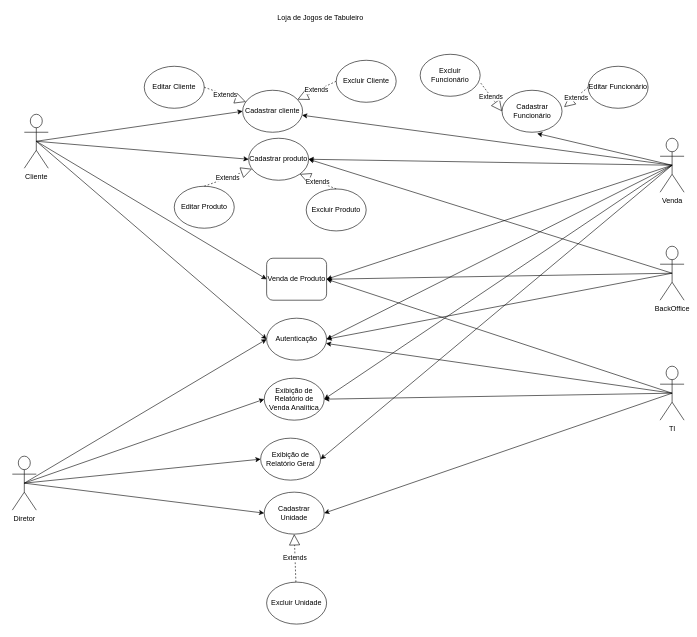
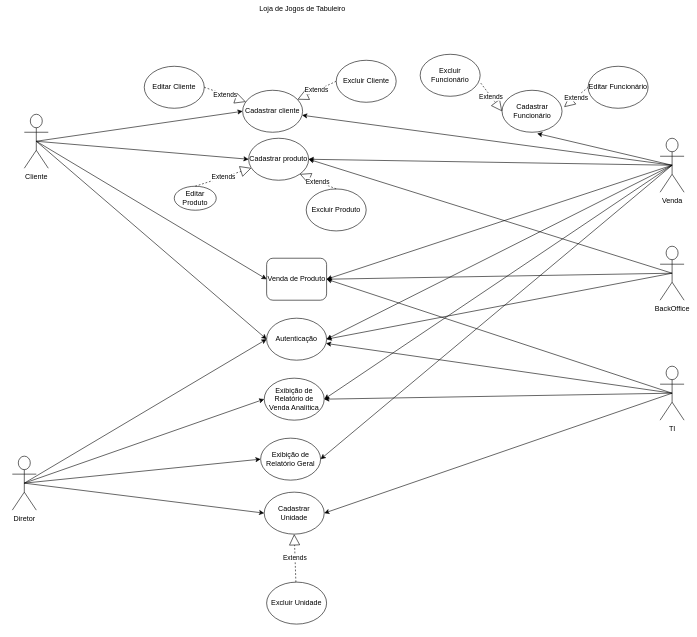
  <mxCell id="0" />
  <mxCell id="1" parent="0" />
  <mxCell id="2" value="Cliente" style="shape=umlActor;verticalLabelPosition=bottom;labelBackgroundColor=#ffffff;verticalAlign=top;html=1;" parent="1" vertex="1"><mxGeometry y="190" width="40" height="90" as="geometry" x="40" /></mxCell>
  <mxCell id="3" value="Cadastrar cliente" style="ellipse;whiteSpace=wrap;html=1;" parent="1" vertex="1"><mxGeometry x="404" y="150" width="100" height="70" as="geometry" /></mxCell>
- <mxCell id="4" value="Loja de Jogos de Tabuleiro" style="text;html=1;strokeColor=none;fillColor=none;align=center;verticalAlign=middle;whiteSpace=wrap;rounded=0;" parent="1" vertex="1"><mxGeometry x="454" y="20" width="160" height="20" as="geometry" /></mxCell>
+ <mxCell id="4" value="Loja de Jogos de Tabuleiro" style="text;html=1;strokeColor=none;fillColor=none;align=center;verticalAlign=middle;whiteSpace=wrap;rounded=0;" parent="1" vertex="1"><mxGeometry x="424" y="5" width="160" height="20" as="geometry" /></mxCell>
  <mxCell id="5" value="Cadastrar produto" style="ellipse;whiteSpace=wrap;html=1;" parent="1" vertex="1"><mxGeometry x="414" y="230" width="100" height="70" as="geometry" /></mxCell>
  <mxCell id="6" value="Venda de Produto" style="whiteSpace=wrap;html=1;rounded=1;" parent="1" vertex="1"><mxGeometry x="444" y="430" width="100" height="70" as="geometry" /></mxCell>
  <mxCell id="7" value="Exibição de Relatório de Venda Analítica" style="ellipse;whiteSpace=wrap;html=1;" parent="1" vertex="1"><mxGeometry x="440" y="630" width="100" height="70" as="geometry" /></mxCell>
  <mxCell id="8" value="" style="endArrow=classic;html=1;entryX=0;entryY=0.5;entryDx=0;entryDy=0;exitX=0.5;exitY=0.5;exitDx=0;exitDy=0;exitPerimeter=0;" parent="1" source="2" target="3" edge="1"><mxGeometry width="50" height="50" relative="1" as="geometry"><mxPoint x="190" y="360" as="sourcePoint" /><mxPoint x="240" y="310" as="targetPoint" /></mxGeometry></mxCell>
  <mxCell id="9" value="Editar Cliente" style="ellipse;whiteSpace=wrap;html=1;" parent="1" vertex="1"><mxGeometry x="240" y="110" width="100" height="70" as="geometry" /></mxCell>
  <mxCell id="10" value="Extends" style="endArrow=block;endSize=16;endFill=0;html=1;dashed=1;exitX=1;exitY=0.5;exitDx=0;exitDy=0;" parent="1" source="9" target="3" edge="1"><mxGeometry width="160" relative="1" as="geometry"><mxPoint x="430" y="380" as="sourcePoint" /><mxPoint x="430" y="330" as="targetPoint" /></mxGeometry></mxCell>
  <mxCell id="11" value="Extends" style="endArrow=block;endSize=16;endFill=0;html=1;dashed=1;exitX=0;exitY=0.5;exitDx=0;exitDy=0;" parent="1" source="12" target="3" edge="1"><mxGeometry width="160" relative="1" as="geometry"><mxPoint x="560" y="380" as="sourcePoint" /><mxPoint x="480" y="60" as="targetPoint" /></mxGeometry></mxCell>
  <mxCell id="12" value="Excluir Cliente" style="ellipse;whiteSpace=wrap;html=1;" parent="1" vertex="1"><mxGeometry x="560" y="100" width="100" height="70" as="geometry" /></mxCell>
  <mxCell id="13" value="Cadastrar Funcionário" style="ellipse;whiteSpace=wrap;html=1;" parent="1" vertex="1"><mxGeometry x="836.5" y="150" width="100" height="70" as="geometry" /></mxCell>
  <mxCell id="14" value="Editar Funcionário" style="ellipse;whiteSpace=wrap;html=1;" parent="1" vertex="1"><mxGeometry x="980" y="110" width="100" height="70" as="geometry" /></mxCell>
  <mxCell id="15" value="Excluir Funcionário" style="ellipse;whiteSpace=wrap;html=1;" parent="1" vertex="1"><mxGeometry x="700" y="90" width="100" height="70" as="geometry" /></mxCell>
  <mxCell id="16" value="Extends" style="endArrow=block;endSize=16;endFill=0;html=1;dashed=1;exitX=1.01;exitY=0.686;exitDx=0;exitDy=0;exitPerimeter=0;entryX=0;entryY=0.5;entryDx=0;entryDy=0;" parent="1" source="15" target="13" edge="1"><mxGeometry width="160" relative="1" as="geometry"><mxPoint x="886.5" y="581.08" as="sourcePoint" /><mxPoint x="856.5" y="260" as="targetPoint" /></mxGeometry></mxCell>
- <mxCell id="17" value="Editar Produto" style="ellipse;whiteSpace=wrap;html=1;" parent="1" vertex="1"><mxGeometry x="290" y="310" width="100" height="70" as="geometry" /></mxCell>
+ <mxCell id="17" value="Editar Produto" style="ellipse;whiteSpace=wrap;html=1;" parent="1" vertex="1"><mxGeometry x="290" y="310" width="70" height="40" as="geometry" /></mxCell>
  <mxCell id="18" value="Extends" style="endArrow=block;endSize=16;endFill=0;html=1;dashed=1;exitX=0.5;exitY=0;exitDx=0;exitDy=0;" parent="1" source="17" target="5" edge="1"><mxGeometry width="160" relative="1" as="geometry"><mxPoint x="460" y="386.11" as="sourcePoint" /><mxPoint x="436.296" y="213.891" as="targetPoint" /></mxGeometry></mxCell>
  <mxCell id="19" value="Excluir Produto" style="ellipse;whiteSpace=wrap;html=1;" parent="1" vertex="1"><mxGeometry x="510" y="314.5" width="100" height="70" as="geometry" /></mxCell>
  <mxCell id="20" value="Extends" style="endArrow=block;endSize=16;endFill=0;html=1;dashed=1;exitX=0.5;exitY=0;exitDx=0;exitDy=0;entryX=1;entryY=1;entryDx=0;entryDy=0;" parent="1" source="19" target="5" edge="1"><mxGeometry width="160" relative="1" as="geometry"><mxPoint x="680" y="390.61" as="sourcePoint" /><mxPoint x="498.885" y="270.004" as="targetPoint" /></mxGeometry></mxCell>
  <mxCell id="21" value="Extends" style="endArrow=block;endSize=16;endFill=0;html=1;dashed=1;exitX=0;exitY=0.5;exitDx=0;exitDy=0;entryX=1.035;entryY=0.4;entryDx=0;entryDy=0;entryPerimeter=0;" parent="1" source="14" target="13" edge="1"><mxGeometry width="160" relative="1" as="geometry"><mxPoint x="1009.21" y="581.08" as="sourcePoint" /><mxPoint x="916.495" y="200.002" as="targetPoint" /></mxGeometry></mxCell>
  <mxCell id="22" value="Autenticação" style="ellipse;whiteSpace=wrap;html=1;" parent="1" vertex="1"><mxGeometry x="444" y="530" width="100" height="70" as="geometry" /></mxCell>
  <mxCell id="23" value="Diretor" style="shape=umlActor;verticalLabelPosition=bottom;labelBackgroundColor=#ffffff;verticalAlign=top;html=1;" parent="1" vertex="1"><mxGeometry x="20" y="760" width="40" height="90" as="geometry" /></mxCell>
  <mxCell id="24" value="Cadastrar Unidade" style="ellipse;whiteSpace=wrap;html=1;" parent="1" vertex="1"><mxGeometry x="440" y="820" width="100" height="70" as="geometry" /></mxCell>
  <mxCell id="25" value="Excluir Unidade" style="ellipse;whiteSpace=wrap;html=1;" parent="1" vertex="1"><mxGeometry x="444" y="970" width="100" height="70" as="geometry" /></mxCell>
  <mxCell id="26" value="Extends" style="endArrow=block;endSize=16;endFill=0;html=1;dashed=1;entryX=0.5;entryY=1;entryDx=0;entryDy=0;" parent="1" source="25" target="24" edge="1"><mxGeometry width="160" relative="1" as="geometry"><mxPoint x="260" y="955" as="sourcePoint" /><mxPoint x="260" y="860" as="targetPoint" /></mxGeometry></mxCell>
  <mxCell id="27" value="Exibição de Relatório Geral" style="ellipse;whiteSpace=wrap;html=1;" parent="1" vertex="1"><mxGeometry x="434" y="730" width="100" height="70" as="geometry" /></mxCell>
  <mxCell id="28" value="Venda" style="shape=umlActor;verticalLabelPosition=bottom;labelBackgroundColor=#ffffff;verticalAlign=top;html=1;" parent="1" vertex="1"><mxGeometry x="1100" y="230" width="40" height="90" as="geometry" /></mxCell>
  <mxCell id="29" value="BackOffice" style="shape=umlActor;verticalLabelPosition=bottom;labelBackgroundColor=#ffffff;verticalAlign=top;html=1;" parent="1" vertex="1"><mxGeometry x="1100" y="410" width="40" height="90" as="geometry" /></mxCell>
  <mxCell id="30" value="" style="endArrow=classic;html=1;entryX=1;entryY=0.5;entryDx=0;entryDy=0;exitX=0.5;exitY=0.5;exitDx=0;exitDy=0;exitPerimeter=0;" parent="1" source="29" target="5" edge="1"><mxGeometry width="50" height="50" relative="1" as="geometry"><mxPoint x="570" y="549.746" as="sourcePoint" /><mxPoint x="710" y="420" as="targetPoint" /></mxGeometry></mxCell>
  <mxCell id="31" value="" style="endArrow=classic;html=1;entryX=0.585;entryY=1.029;entryDx=0;entryDy=0;entryPerimeter=0;exitX=0.5;exitY=0.5;exitDx=0;exitDy=0;exitPerimeter=0;" parent="1" source="28" target="13" edge="1"><mxGeometry width="50" height="50" relative="1" as="geometry"><mxPoint x="946.5" y="366.08" as="sourcePoint" /><mxPoint x="590.5" y="210" as="targetPoint" /></mxGeometry></mxCell>
  <mxCell id="32" value="" style="endArrow=classic;html=1;exitX=0.5;exitY=0.5;exitDx=0;exitDy=0;exitPerimeter=0;" parent="1" source="28" target="3" edge="1"><mxGeometry width="50" height="50" relative="1" as="geometry"><mxPoint x="1070" y="257.803" as="sourcePoint" /><mxPoint x="915" y="202.03" as="targetPoint" /></mxGeometry></mxCell>
  <mxCell id="33" value="" style="endArrow=classic;html=1;entryX=0;entryY=0.5;entryDx=0;entryDy=0;exitX=0.5;exitY=0.5;exitDx=0;exitDy=0;exitPerimeter=0;" parent="1" source="2" target="5" edge="1"><mxGeometry width="50" height="50" relative="1" as="geometry"><mxPoint x="90" y="242.326" as="sourcePoint" /><mxPoint x="444" y="195" as="targetPoint" /></mxGeometry></mxCell>
  <mxCell id="34" value="" style="endArrow=classic;html=1;entryX=1;entryY=0.5;entryDx=0;entryDy=0;exitX=0.5;exitY=0.5;exitDx=0;exitDy=0;exitPerimeter=0;" parent="1" source="28" target="5" edge="1"><mxGeometry width="50" height="50" relative="1" as="geometry"><mxPoint x="1070" y="260" as="sourcePoint" /><mxPoint x="454" y="275" as="targetPoint" /></mxGeometry></mxCell>
  <mxCell id="35" value="" style="endArrow=classic;html=1;entryX=1;entryY=0.5;entryDx=0;entryDy=0;exitX=0.5;exitY=0.5;exitDx=0;exitDy=0;exitPerimeter=0;" parent="1" source="29" target="22" edge="1"><mxGeometry width="50" height="50" relative="1" as="geometry"><mxPoint x="867" y="566.08" as="sourcePoint" /><mxPoint x="511" y="410" as="targetPoint" /></mxGeometry></mxCell>
  <mxCell id="36" value="" style="endArrow=classic;html=1;entryX=1;entryY=0.5;entryDx=0;entryDy=0;exitX=0.5;exitY=0.5;exitDx=0;exitDy=0;exitPerimeter=0;" parent="1" source="28" target="22" edge="1"><mxGeometry width="50" height="50" relative="1" as="geometry"><mxPoint x="910" y="448.128" as="sourcePoint" /><mxPoint x="610" y="440" as="targetPoint" /></mxGeometry></mxCell>
  <mxCell id="37" value="" style="endArrow=classic;html=1;entryX=0;entryY=0.5;entryDx=0;entryDy=0;exitX=0.5;exitY=0.5;exitDx=0;exitDy=0;exitPerimeter=0;" parent="1" source="2" target="22" edge="1"><mxGeometry width="50" height="50" relative="1" as="geometry"><mxPoint x="1070" y="272.843" as="sourcePoint" /><mxPoint x="552" y="475.97" as="targetPoint" /></mxGeometry></mxCell>
  <mxCell id="38" value="" style="endArrow=classic;html=1;entryX=0;entryY=0.5;entryDx=0;entryDy=0;" parent="1" target="22" edge="1"><mxGeometry width="50" height="50" relative="1" as="geometry"><mxPoint y="805" as="sourcePoint" x="40" /><mxPoint x="450" y="485" as="targetPoint" /></mxGeometry></mxCell>
  <mxCell id="39" value="" style="endArrow=classic;html=1;entryX=0;entryY=0.5;entryDx=0;entryDy=0;exitX=0.5;exitY=0.5;exitDx=0;exitDy=0;exitPerimeter=0;" parent="1" source="2" target="6" edge="1"><mxGeometry width="50" height="50" relative="1" as="geometry"><mxPoint x="90" y="257.632" as="sourcePoint" /><mxPoint x="450" y="485" as="targetPoint" /></mxGeometry></mxCell>
  <mxCell id="40" value="" style="endArrow=classic;html=1;entryX=1;entryY=0.5;entryDx=0;entryDy=0;exitX=0.5;exitY=0.5;exitDx=0;exitDy=0;exitPerimeter=0;" parent="1" source="29" target="6" edge="1"><mxGeometry width="50" height="50" relative="1" as="geometry"><mxPoint x="90" y="263.421" as="sourcePoint" /><mxPoint x="450" y="595" as="targetPoint" /></mxGeometry></mxCell>
  <mxCell id="41" value="" style="endArrow=classic;html=1;entryX=1;entryY=0.5;entryDx=0;entryDy=0;exitX=0.5;exitY=0.5;exitDx=0;exitDy=0;exitPerimeter=0;" parent="1" source="28" target="6" edge="1"><mxGeometry width="50" height="50" relative="1" as="geometry"><mxPoint x="910" y="453.918" as="sourcePoint" /><mxPoint x="550" y="595" as="targetPoint" /></mxGeometry></mxCell>
  <mxCell id="42" value="" style="endArrow=classic;html=1;entryX=0;entryY=0.5;entryDx=0;entryDy=0;exitX=0.5;exitY=0.5;exitDx=0;exitDy=0;exitPerimeter=0;" parent="1" source="23" target="24" edge="1"><mxGeometry width="50" height="50" relative="1" as="geometry"><mxPoint x="70" y="808.961" as="sourcePoint" /><mxPoint x="464" y="690" as="targetPoint" /></mxGeometry></mxCell>
  <mxCell id="43" value="" style="endArrow=classic;html=1;entryX=0;entryY=0.5;entryDx=0;entryDy=0;exitX=0.5;exitY=0.5;exitDx=0;exitDy=0;exitPerimeter=0;" parent="1" source="23" target="7" edge="1"><mxGeometry width="50" height="50" relative="1" as="geometry"><mxPoint x="70" y="803.119" as="sourcePoint" /><mxPoint x="454" y="575" as="targetPoint" /></mxGeometry></mxCell>
  <mxCell id="44" value="" style="endArrow=classic;html=1;entryX=1;entryY=0.5;entryDx=0;entryDy=0;exitX=0.5;exitY=0.5;exitDx=0;exitDy=0;exitPerimeter=0;" parent="1" source="28" target="7" edge="1"><mxGeometry width="50" height="50" relative="1" as="geometry"><mxPoint x="1070" y="276.567" as="sourcePoint" /><mxPoint x="554" y="575" as="targetPoint" /></mxGeometry></mxCell>
  <mxCell id="45" value="" style="endArrow=classic;html=1;entryX=1;entryY=0.5;entryDx=0;entryDy=0;exitX=0.5;exitY=0.5;exitDx=0;exitDy=0;exitPerimeter=0;" parent="1" source="28" target="27" edge="1"><mxGeometry width="50" height="50" relative="1" as="geometry"><mxPoint x="980" y="275" as="sourcePoint" /><mxPoint x="550" y="675" as="targetPoint" /></mxGeometry></mxCell>
  <mxCell id="46" value="" style="endArrow=classic;html=1;entryX=0;entryY=0.5;entryDx=0;entryDy=0;exitX=0.5;exitY=0.5;exitDx=0;exitDy=0;exitPerimeter=0;" parent="1" source="23" target="27" edge="1"><mxGeometry width="50" height="50" relative="1" as="geometry"><mxPoint x="70" y="817.4" as="sourcePoint" /><mxPoint x="300" y="845" as="targetPoint" /></mxGeometry></mxCell>
  <mxCell id="47" value="TI" style="shape=umlActor;verticalLabelPosition=bottom;labelBackgroundColor=#ffffff;verticalAlign=top;html=1;" parent="1" vertex="1"><mxGeometry x="1100" y="610" width="40" height="90" as="geometry" /></mxCell>
  <mxCell id="48" value="" style="endArrow=classic;html=1;entryX=1;entryY=0.5;entryDx=0;entryDy=0;exitX=0.5;exitY=0.5;exitDx=0;exitDy=0;exitPerimeter=0;" parent="1" source="47" target="6" edge="1"><mxGeometry width="50" height="50" relative="1" as="geometry"><mxPoint x="990" y="285" as="sourcePoint" /><mxPoint x="544" y="775" as="targetPoint" /></mxGeometry></mxCell>
  <mxCell id="49" value="" style="endArrow=classic;html=1;entryX=1;entryY=0.5;entryDx=0;entryDy=0;exitX=0.5;exitY=0.5;exitDx=0;exitDy=0;exitPerimeter=0;" parent="1" source="47" target="24" edge="1"><mxGeometry width="50" height="50" relative="1" as="geometry"><mxPoint x="980" y="609" as="sourcePoint" /><mxPoint x="554" y="475" as="targetPoint" /></mxGeometry></mxCell>
  <mxCell id="50" value="" style="endArrow=classic;html=1;entryX=1;entryY=0.5;entryDx=0;entryDy=0;exitX=0.5;exitY=0.5;exitDx=0;exitDy=0;exitPerimeter=0;" parent="1" source="47" target="7" edge="1"><mxGeometry width="50" height="50" relative="1" as="geometry"><mxPoint x="970" y="664.545" as="sourcePoint" /><mxPoint x="550" y="865" as="targetPoint" /></mxGeometry></mxCell>
  <mxCell id="51" value="" style="endArrow=classic;html=1;exitX=0.5;exitY=0.5;exitDx=0;exitDy=0;exitPerimeter=0;" parent="1" source="47" target="22" edge="1"><mxGeometry width="50" height="50" relative="1" as="geometry"><mxPoint x="970" y="655.909" as="sourcePoint" /><mxPoint x="550" y="675" as="targetPoint" /></mxGeometry></mxCell>
